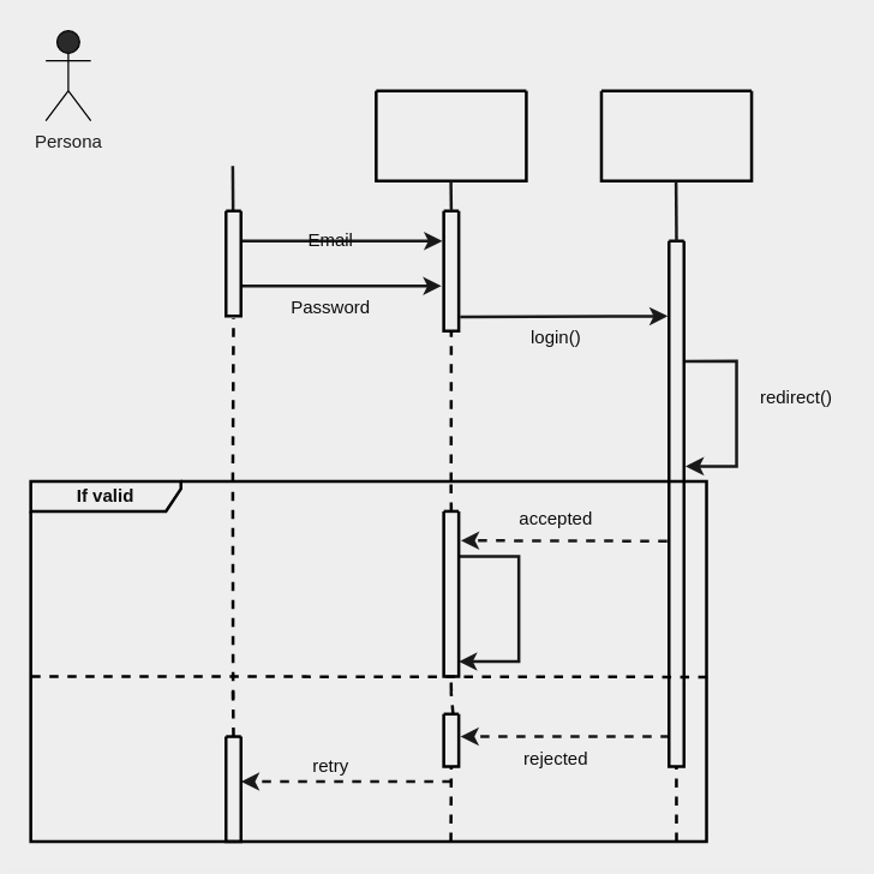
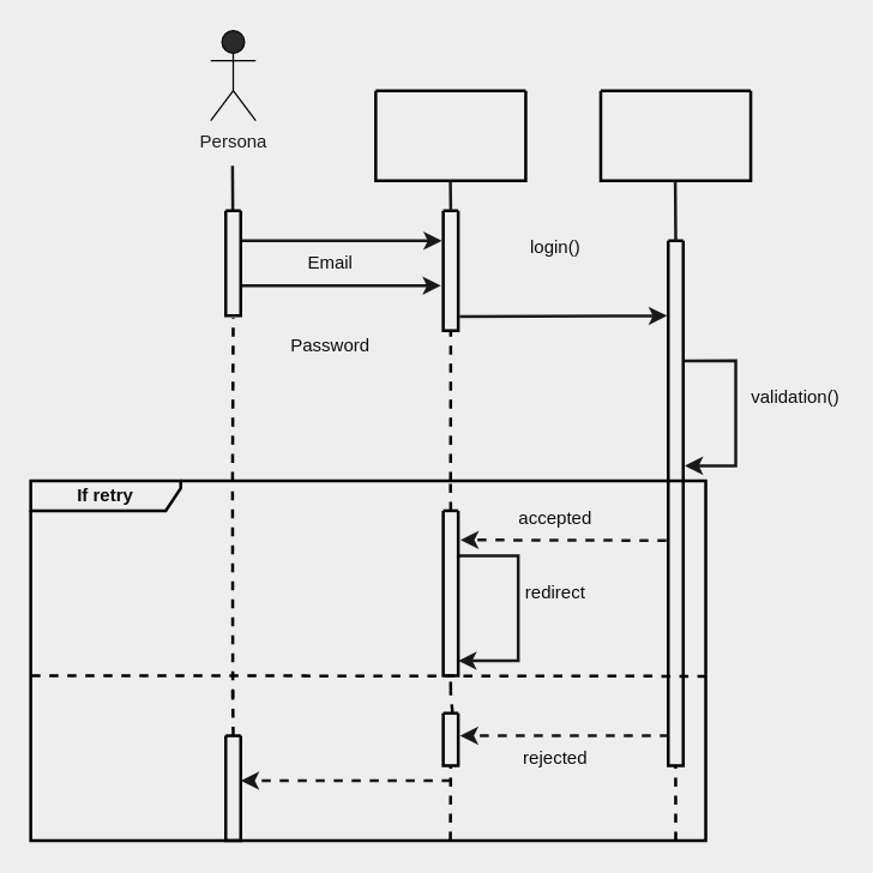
  <mxCell id="0" />
  <mxCell id="1" parent="0" />
- <mxCell id="2" value="&lt;b&gt;If valid&lt;/b&gt;" style="shape=umlFrame;whiteSpace=wrap;html=1;labelBackgroundColor=none;strokeColor=#000000;strokeWidth=2;fontColor=#0D0D0D;fillColor=none;width=100;height=20;" parent="1" vertex="1"><mxGeometry x="20" y="320" width="450" height="240" as="geometry" /></mxCell>
- <mxCell id="3" value="Persona&lt;br&gt;" style="shape=umlActor;verticalLabelPosition=bottom;verticalAlign=top;html=1;outlineConnect=0;fillColor=#2A2A2A;strokeColor=#000000;fontColor=#1C1C1C;" parent="1" vertex="1"><mxGeometry x="30" y="20" width="30" height="60" as="geometry" /></mxCell>
+ <mxCell id="2" value="&lt;b&gt;If retry&lt;/b&gt;" style="shape=umlFrame;whiteSpace=wrap;html=1;labelBackgroundColor=none;strokeColor=#000000;strokeWidth=2;fontColor=#0D0D0D;fillColor=none;width=100;height=20;" parent="1" vertex="1"><mxGeometry x="20" y="320" width="450" height="240" as="geometry" /></mxCell>
+ <mxCell id="3" value="Persona&lt;br&gt;" style="shape=umlActor;verticalLabelPosition=bottom;verticalAlign=top;html=1;outlineConnect=0;fillColor=#2A2A2A;strokeColor=#000000;fontColor=#1C1C1C;" parent="1" vertex="1"><mxGeometry x="140" y="20" width="30" height="60" as="geometry" /></mxCell>
  <mxCell id="4" value="" style="endArrow=none;html=1;rounded=0;fontColor=#0D0D0D;strokeColor=#191919;strokeWidth=2;" parent="1" source="11" edge="1"><mxGeometry width="50" height="50" relative="1" as="geometry"><mxPoint x="154.5" y="470" as="sourcePoint" /><mxPoint x="154.5" y="110" as="targetPoint" /></mxGeometry></mxCell>
  <mxCell id="5" value="" style="swimlane;startSize=0;strokeColor=#000000;fontColor=#0D0D0D;fillColor=#2A2A2A;strokeWidth=2;" parent="1" vertex="1"><mxGeometry x="250" y="60" width="100" height="60" as="geometry" /></mxCell>
  <mxCell id="6" value="" style="swimlane;startSize=0;strokeColor=#000000;fontColor=#0D0D0D;fillColor=#2A2A2A;strokeWidth=2;" parent="1" vertex="1"><mxGeometry x="400" y="60" width="100" height="60" as="geometry" /></mxCell>
  <mxCell id="7" value="" style="endArrow=classic;html=1;rounded=0;strokeColor=#191919;strokeWidth=2;fontColor=#0D0D0D;entryX=-0.092;entryY=0.25;entryDx=0;entryDy=0;entryPerimeter=0;" parent="1" edge="1" target="24"><mxGeometry width="50" height="50" relative="1" as="geometry"><mxPoint x="160" y="160" as="sourcePoint" /><mxPoint x="300" y="160" as="targetPoint" /></mxGeometry></mxCell>
  <mxCell id="8" value="" style="endArrow=classic;html=1;rounded=0;strokeColor=#191919;strokeWidth=2;fontColor=#0D0D0D;entryX=-0.151;entryY=0.624;entryDx=0;entryDy=0;entryPerimeter=0;" parent="1" edge="1" target="24"><mxGeometry width="50" height="50" relative="1" as="geometry"><mxPoint x="160" y="190" as="sourcePoint" /><mxPoint x="300" y="190" as="targetPoint" /></mxGeometry></mxCell>
- <mxCell id="9" value="Email" style="text;html=1;strokeColor=none;fillColor=none;align=center;verticalAlign=middle;whiteSpace=wrap;rounded=0;labelBackgroundColor=none;strokeWidth=2;fontColor=#0D0D0D;" parent="1" vertex="1"><mxGeometry x="190" y="145" width="60" height="30" as="geometry" /></mxCell>
- <mxCell id="10" value="Password" style="text;html=1;strokeColor=none;fillColor=none;align=center;verticalAlign=middle;whiteSpace=wrap;rounded=0;labelBackgroundColor=none;strokeWidth=2;fontColor=#0D0D0D;" parent="1" vertex="1"><mxGeometry x="190" y="190" width="60" height="30" as="geometry" /></mxCell>
+ <mxCell id="9" value="Email" style="text;html=1;strokeColor=none;fillColor=none;align=center;verticalAlign=middle;whiteSpace=wrap;rounded=0;labelBackgroundColor=none;strokeWidth=2;fontColor=#0D0D0D;" parent="1" vertex="1"><mxGeometry x="190" y="160" width="60" height="30" as="geometry" /></mxCell>
+ <mxCell id="10" value="Password" style="text;html=1;strokeColor=none;fillColor=none;align=center;verticalAlign=middle;whiteSpace=wrap;rounded=0;labelBackgroundColor=none;strokeWidth=2;fontColor=#0D0D0D;" parent="1" vertex="1"><mxGeometry x="190" y="215" width="60" height="30" as="geometry" /></mxCell>
  <mxCell id="11" value="" style="swimlane;startSize=0;labelBackgroundColor=none;strokeColor=#000000;strokeWidth=2;fontColor=#0D0D0D;fillColor=#2A2A2A;" parent="1" vertex="1"><mxGeometry x="150" y="140" width="10" height="70" as="geometry" /></mxCell>
  <mxCell id="12" value="" style="endArrow=classic;html=1;rounded=0;strokeColor=#191919;strokeWidth=2;fontColor=#0D0D0D;exitX=1.095;exitY=0.883;exitDx=0;exitDy=0;exitPerimeter=0;entryX=-0.081;entryY=0.143;entryDx=0;entryDy=0;entryPerimeter=0;" parent="1" edge="1" target="26" source="24"><mxGeometry width="50" height="50" relative="1" as="geometry"><mxPoint x="300" y="210" as="sourcePoint" /><mxPoint x="440" y="210" as="targetPoint" /></mxGeometry></mxCell>
- <mxCell id="13" value="login()" style="text;html=1;strokeColor=none;fillColor=none;align=center;verticalAlign=middle;whiteSpace=wrap;rounded=0;labelBackgroundColor=none;strokeWidth=2;fontColor=#0D0D0D;" parent="1" vertex="1"><mxGeometry x="340" y="210" width="60" height="30" as="geometry" /></mxCell>
+ <mxCell id="13" value="login()" style="text;html=1;strokeColor=none;fillColor=none;align=center;verticalAlign=middle;whiteSpace=wrap;rounded=0;labelBackgroundColor=none;strokeWidth=2;fontColor=#0D0D0D;" parent="1" vertex="1"><mxGeometry x="340" y="150" width="60" height="30" as="geometry" /></mxCell>
  <mxCell id="14" value="" style="endArrow=classic;html=1;rounded=0;strokeColor=#191919;strokeWidth=2;fontColor=#0D0D0D;exitX=1.102;exitY=0.229;exitDx=0;exitDy=0;exitPerimeter=0;" parent="1" edge="1" source="26"><mxGeometry width="50" height="50" relative="1" as="geometry"><mxPoint x="460" y="240" as="sourcePoint" /><mxPoint x="456" y="310" as="targetPoint" /><Array as="points"><mxPoint x="490" y="240" /><mxPoint x="490" y="310" /></Array></mxGeometry></mxCell>
- <mxCell id="15" value="redirect()" style="text;html=1;strokeColor=none;fillColor=none;align=center;verticalAlign=middle;whiteSpace=wrap;rounded=0;labelBackgroundColor=none;strokeWidth=2;fontColor=#0D0D0D;" parent="1" vertex="1"><mxGeometry x="500" y="250" width="60" height="30" as="geometry" /></mxCell>
+ <mxCell id="15" value="validation()" style="text;html=1;strokeColor=none;fillColor=none;align=center;verticalAlign=middle;whiteSpace=wrap;rounded=0;labelBackgroundColor=none;strokeWidth=2;fontColor=#0D0D0D;" parent="1" vertex="1"><mxGeometry x="500" y="250" width="60" height="30" as="geometry" /></mxCell>
  <mxCell id="16" value="" style="endArrow=classic;html=1;rounded=0;dashed=1;strokeColor=#191919;strokeWidth=2;fontColor=#0D0D0D;exitX=-0.12;exitY=0.571;exitDx=0;exitDy=0;exitPerimeter=0;entryX=1.141;entryY=0.177;entryDx=0;entryDy=0;entryPerimeter=0;" parent="1" edge="1" target="36" source="26"><mxGeometry width="50" height="50" relative="1" as="geometry"><mxPoint x="450" y="360" as="sourcePoint" /><mxPoint x="300" y="360" as="targetPoint" /></mxGeometry></mxCell>
  <mxCell id="17" value="accepted" style="text;html=1;strokeColor=none;fillColor=none;align=center;verticalAlign=middle;whiteSpace=wrap;rounded=0;labelBackgroundColor=none;strokeWidth=2;fontColor=#0D0D0D;" parent="1" vertex="1"><mxGeometry x="340" y="330" width="60" height="30" as="geometry" /></mxCell>
  <mxCell id="18" value="" style="endArrow=classic;html=1;rounded=0;strokeColor=#191919;strokeWidth=2;fontColor=#0D0D0D;" parent="1" edge="1"><mxGeometry width="50" height="50" relative="1" as="geometry"><mxPoint x="305" y="370" as="sourcePoint" /><mxPoint x="305" y="440" as="targetPoint" /><Array as="points"><mxPoint x="345" y="370" /><mxPoint x="345" y="440" /></Array></mxGeometry></mxCell>
+ <mxCell id="19" value="redirect" style="text;html=1;strokeColor=none;fillColor=none;align=center;verticalAlign=middle;whiteSpace=wrap;rounded=0;labelBackgroundColor=none;strokeWidth=2;fontColor=#0D0D0D;" parent="1" vertex="1"><mxGeometry x="340" y="380" width="60" height="30" as="geometry" /></mxCell>
  <mxCell id="20" value="" style="endArrow=classic;html=1;rounded=0;dashed=1;strokeColor=#191919;strokeWidth=2;fontColor=#0D0D0D;exitX=0.039;exitY=0.943;exitDx=0;exitDy=0;exitPerimeter=0;entryX=1.111;entryY=0.428;entryDx=0;entryDy=0;entryPerimeter=0;" parent="1" edge="1" target="38" source="26"><mxGeometry width="50" height="50" relative="1" as="geometry"><mxPoint x="450" y="490" as="sourcePoint" /><mxPoint x="300" y="490" as="targetPoint" /></mxGeometry></mxCell>
  <mxCell id="21" value="rejected" style="text;html=1;strokeColor=none;fillColor=none;align=center;verticalAlign=middle;whiteSpace=wrap;rounded=0;labelBackgroundColor=none;strokeWidth=2;fontColor=#0D0D0D;" parent="1" vertex="1"><mxGeometry x="340" y="490" width="60" height="30" as="geometry" /></mxCell>
  <mxCell id="22" value="" style="endArrow=classic;html=1;rounded=0;dashed=1;strokeColor=#191919;strokeWidth=2;fontColor=#0D0D0D;" parent="1" edge="1"><mxGeometry width="50" height="50" relative="1" as="geometry"><mxPoint x="300" y="520" as="sourcePoint" /><mxPoint x="160" y="520" as="targetPoint" /></mxGeometry></mxCell>
- <mxCell id="23" value="retry" style="text;html=1;strokeColor=none;fillColor=none;align=center;verticalAlign=middle;whiteSpace=wrap;rounded=0;labelBackgroundColor=none;strokeWidth=2;fontColor=#0D0D0D;" parent="1" vertex="1"><mxGeometry x="190" y="495" width="60" height="30" as="geometry" /></mxCell>
  <mxCell id="24" value="" style="swimlane;startSize=0;labelBackgroundColor=none;strokeColor=#000000;strokeWidth=2;fontColor=#0D0D0D;fillColor=#2A2A2A;" vertex="1" parent="1"><mxGeometry x="295" y="140" width="10" height="80" as="geometry" /></mxCell>
  <mxCell id="25" value="" style="endArrow=none;html=1;rounded=0;fontColor=#0D0D0D;strokeColor=#191919;strokeWidth=2;" edge="1" parent="1"><mxGeometry width="50" height="50" relative="1" as="geometry"><mxPoint x="300" y="140" as="sourcePoint" /><mxPoint x="299.76" y="120" as="targetPoint" /></mxGeometry></mxCell>
  <mxCell id="26" value="" style="swimlane;startSize=0;labelBackgroundColor=none;strokeColor=#000000;strokeWidth=2;fontColor=#0D0D0D;fillColor=#2A2A2A;" vertex="1" parent="1"><mxGeometry x="445" y="160" width="10" height="350" as="geometry" /></mxCell>
  <mxCell id="27" value="" style="endArrow=none;html=1;rounded=0;fontColor=#0D0D0D;strokeColor=#191919;strokeWidth=2;exitX=0.5;exitY=0;exitDx=0;exitDy=0;" edge="1" parent="1" source="26"><mxGeometry width="50" height="50" relative="1" as="geometry"><mxPoint x="449.921" y="150" as="sourcePoint" /><mxPoint x="449.69" y="120" as="targetPoint" /></mxGeometry></mxCell>
  <mxCell id="28" value="" style="endArrow=none;dashed=1;html=1;rounded=0;entryX=0.5;entryY=1;entryDx=0;entryDy=0;exitX=0.622;exitY=0;exitDx=0;exitDy=0;exitPerimeter=0;strokeWidth=2;strokeColor=#000000;" edge="1" parent="1" source="2" target="24"><mxGeometry width="50" height="50" relative="1" as="geometry"><mxPoint x="290" y="310" as="sourcePoint" /><mxPoint x="340" y="260" as="targetPoint" /></mxGeometry></mxCell>
  <mxCell id="29" value="" style="endArrow=none;dashed=1;html=1;rounded=0;entryX=0.5;entryY=1;entryDx=0;entryDy=0;strokeWidth=2;strokeColor=#000000;exitX=0.5;exitY=0;exitDx=0;exitDy=0;" edge="1" parent="1" source="36"><mxGeometry width="50" height="50" relative="1" as="geometry"><mxPoint x="300" y="460" as="sourcePoint" /><mxPoint x="299.8" y="320" as="targetPoint" /></mxGeometry></mxCell>
  <mxCell id="30" value="" style="endArrow=none;dashed=1;html=1;rounded=0;entryX=0.5;entryY=1;entryDx=0;entryDy=0;exitX=0.622;exitY=0;exitDx=0;exitDy=0;exitPerimeter=0;strokeWidth=2;strokeColor=#000000;startArrow=none;" edge="1" parent="1" source="38"><mxGeometry width="50" height="50" relative="1" as="geometry"><mxPoint x="299.75" y="560" as="sourcePoint" /><mxPoint x="299.85" y="460" as="targetPoint" /></mxGeometry></mxCell>
  <mxCell id="31" value="" style="endArrow=none;dashed=1;html=1;rounded=0;entryX=0.501;entryY=1.02;entryDx=0;entryDy=0;exitX=0.622;exitY=0;exitDx=0;exitDy=0;exitPerimeter=0;strokeWidth=2;strokeColor=#000000;entryPerimeter=0;" edge="1" parent="1" target="11"><mxGeometry width="50" height="50" relative="1" as="geometry"><mxPoint x="154.52" y="320" as="sourcePoint" /><mxPoint x="154.62" y="220" as="targetPoint" /></mxGeometry></mxCell>
  <mxCell id="32" value="" style="endArrow=none;dashed=1;html=1;rounded=0;entryX=0.5;entryY=1;entryDx=0;entryDy=0;strokeWidth=2;strokeColor=#000000;" edge="1" parent="1"><mxGeometry width="50" height="50" relative="1" as="geometry"><mxPoint x="154.72" y="465" as="sourcePoint" /><mxPoint x="154.52" y="325" as="targetPoint" /></mxGeometry></mxCell>
  <mxCell id="33" value="" style="endArrow=none;dashed=1;html=1;rounded=0;entryX=0.5;entryY=1;entryDx=0;entryDy=0;exitX=0.5;exitY=0;exitDx=0;exitDy=0;strokeWidth=2;strokeColor=#000000;startArrow=none;" edge="1" parent="1" source="34"><mxGeometry width="50" height="50" relative="1" as="geometry"><mxPoint x="154.52" y="560" as="sourcePoint" /><mxPoint x="154.62" y="460" as="targetPoint" /></mxGeometry></mxCell>
  <mxCell id="34" value="" style="swimlane;startSize=0;labelBackgroundColor=none;strokeColor=#000000;strokeWidth=2;fontColor=#0D0D0D;fillColor=#2A2A2A;" vertex="1" parent="1"><mxGeometry x="150" y="490" width="10" height="70" as="geometry" /></mxCell>
  <mxCell id="35" value="" style="endArrow=none;dashed=1;html=1;rounded=0;entryX=0.5;entryY=1;entryDx=0;entryDy=0;exitX=0.622;exitY=0;exitDx=0;exitDy=0;exitPerimeter=0;strokeWidth=2;strokeColor=#000000;" edge="1" parent="1" target="34"><mxGeometry width="50" height="50" relative="1" as="geometry"><mxPoint x="154.52" y="560" as="sourcePoint" /><mxPoint x="154.62" y="460" as="targetPoint" /></mxGeometry></mxCell>
  <mxCell id="36" value="" style="swimlane;startSize=0;labelBackgroundColor=none;strokeColor=#000000;strokeWidth=2;fontColor=#0D0D0D;fillColor=#2A2A2A;" vertex="1" parent="1"><mxGeometry x="295" y="340" width="10" height="110" as="geometry" /></mxCell>
  <mxCell id="37" value="" style="endArrow=none;dashed=1;html=1;rounded=0;entryX=0.5;entryY=1;entryDx=0;entryDy=0;strokeWidth=2;strokeColor=#000000;" edge="1" parent="1"><mxGeometry width="50" height="50" relative="1" as="geometry"><mxPoint x="300" y="460" as="sourcePoint" /><mxPoint x="299.86" y="450" as="targetPoint" /></mxGeometry></mxCell>
  <mxCell id="38" value="" style="swimlane;startSize=0;labelBackgroundColor=none;strokeColor=#000000;strokeWidth=2;fontColor=#0D0D0D;fillColor=#2A2A2A;" vertex="1" parent="1"><mxGeometry x="295" y="475" width="10" height="35" as="geometry" /></mxCell>
  <mxCell id="39" value="" style="endArrow=none;dashed=1;html=1;rounded=0;entryX=0.5;entryY=1;entryDx=0;entryDy=0;exitX=0.622;exitY=0;exitDx=0;exitDy=0;exitPerimeter=0;strokeWidth=2;strokeColor=#000000;" edge="1" parent="1" target="38"><mxGeometry width="50" height="50" relative="1" as="geometry"><mxPoint x="299.75" y="560" as="sourcePoint" /><mxPoint x="299.85" y="460" as="targetPoint" /></mxGeometry></mxCell>
  <mxCell id="40" value="" style="endArrow=none;dashed=1;html=1;rounded=0;entryX=0.5;entryY=1;entryDx=0;entryDy=0;strokeWidth=2;strokeColor=#000000;" edge="1" parent="1"><mxGeometry width="50" height="50" relative="1" as="geometry"><mxPoint x="450" y="560" as="sourcePoint" /><mxPoint x="449.92" y="510" as="targetPoint" /></mxGeometry></mxCell>
  <mxCell id="41" value="" style="endArrow=none;dashed=1;html=1;rounded=0;strokeWidth=2;strokeColor=#000000;entryX=0.001;entryY=0.542;entryDx=0;entryDy=0;entryPerimeter=0;exitX=1.001;exitY=0.543;exitDx=0;exitDy=0;exitPerimeter=0;" edge="1" parent="1" source="2" target="2"><mxGeometry width="50" height="50" relative="1" as="geometry"><mxPoint x="60.2" y="580" as="sourcePoint" /><mxPoint x="60" y="440" as="targetPoint" /><Array as="points"><mxPoint x="100" y="450" /></Array></mxGeometry></mxCell>
